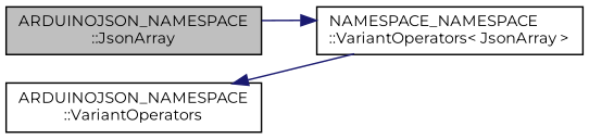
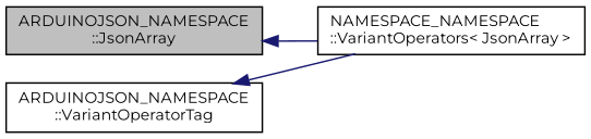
  digraph {
    fontname=Montserrat
    rankdir=LR
    node [color=black fillcolor=white fontname=Montserrat fontsize=10 shape=record style=filled]
    edge [color=midnightblue dir=back fontname=Montserrat fontsize=10 labelfontname=Helvetica labelfontsize=10 style=solid]
    n1 [fillcolor=grey75 fontcolor=black height=0.2 label="ARDUINOJSON_NAMESPACE\l::JsonArray" width=0.4]
    n2 [height=0.2 label="NAMESPACE_NAMESPACE\l::VariantOperators\< JsonArray \>" width=0.4]
-   n3 [height=0.2 label="ARDUINOJSON_NAMESPACE\l::VariantOperators" width=0.4]
-   n2 -> n1
+   n3 [height=0.2 label="ARDUINOJSON_NAMESPACE\l::VariantOperatorTag" width=0.4]
+   n1 -> n2
    n3 -> n2
  }
